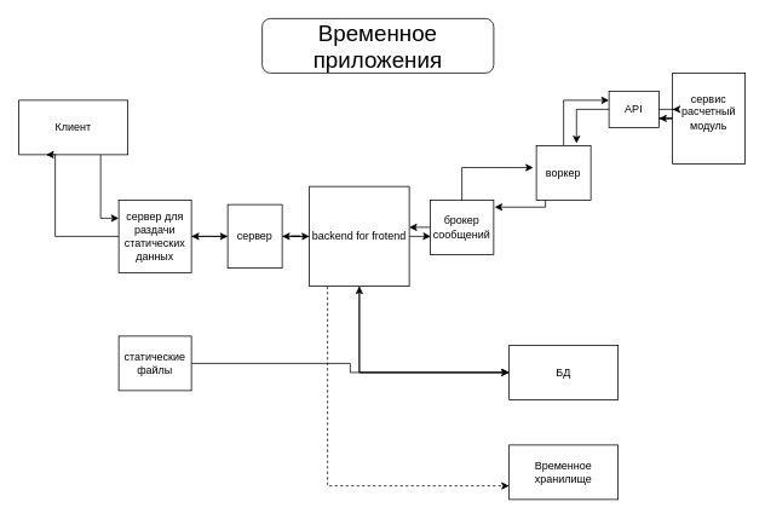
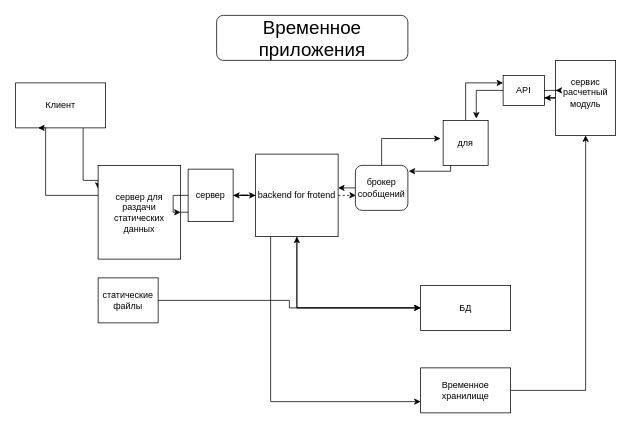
  <mxCell id="0" />
  <mxCell id="1" parent="0" />
  <mxCell id="2" value="&lt;font style=&quot;font-size: 25px;&quot;&gt;Временное приложения&lt;/font&gt;" style="rounded=1;whiteSpace=wrap;html=1;" parent="1" vertex="1"><mxGeometry x="288" y="20" width="255" height="60" as="geometry" /></mxCell>
  <mxCell id="3" style="edgeStyle=orthogonalEdgeStyle;rounded=0;orthogonalLoop=1;jettySize=auto;html=1;entryX=0;entryY=0.25;entryDx=0;entryDy=0;" edge="1" parent="1" source="4" target="7"><mxGeometry relative="1" as="geometry"><Array as="points"><mxPoint x="110" y="240" /></Array></mxGeometry></mxCell>
  <mxCell id="4" value="Клиент" style="rounded=0;whiteSpace=wrap;html=1;" parent="1" vertex="1"><mxGeometry x="20" y="110" width="120" height="60" as="geometry" /></mxCell>
  <mxCell id="5" style="edgeStyle=orthogonalEdgeStyle;rounded=0;orthogonalLoop=1;jettySize=auto;html=1;entryX=0;entryY=0.5;entryDx=0;entryDy=0;" edge="1" parent="1" source="7" target="16"><mxGeometry relative="1" as="geometry" /></mxCell>
  <mxCell id="6" style="edgeStyle=orthogonalEdgeStyle;rounded=0;orthogonalLoop=1;jettySize=auto;html=1;entryX=0.25;entryY=1;entryDx=0;entryDy=0;" edge="1" parent="1" source="7" target="4"><mxGeometry relative="1" as="geometry"><Array as="points"><mxPoint x="60" y="260" /></Array></mxGeometry></mxCell>
- <mxCell id="7" value="сервер для раздачи статических данных" style="whiteSpace=wrap;html=1;aspect=fixed;" parent="1" vertex="1"><mxGeometry x="130" y="220" width="80" height="80" as="geometry" /></mxCell>
+ <mxCell id="7" value="сервер для раздачи статических данных" style="whiteSpace=wrap;html=1;aspect=fixed;" parent="1" vertex="1"><mxGeometry x="130" y="220" width="110" height="125" as="geometry" /></mxCell>
  <mxCell id="8" style="edgeStyle=orthogonalEdgeStyle;rounded=0;orthogonalLoop=1;jettySize=auto;html=1;entryX=1;entryY=0.5;entryDx=0;entryDy=0;" edge="1" parent="1" source="11" target="16"><mxGeometry relative="1" as="geometry" /></mxCell>
  <mxCell id="9" style="edgeStyle=orthogonalEdgeStyle;rounded=0;orthogonalLoop=1;jettySize=auto;html=1;entryX=0;entryY=0.5;entryDx=0;entryDy=0;" edge="1" parent="1" source="11" target="24"><mxGeometry relative="1" as="geometry"><Array as="points"><mxPoint x="395" y="410" /></Array></mxGeometry></mxCell>
- <mxCell id="10" style="edgeStyle=orthogonalEdgeStyle;rounded=0;orthogonalLoop=1;jettySize=auto;html=1;entryX=0;entryY=0.75;entryDx=0;entryDy=0;dashed=1;" edge="1" parent="1" source="11" target="30"><mxGeometry relative="1" as="geometry"><Array as="points"><mxPoint x="360" y="535" /></Array></mxGeometry></mxCell>
+ <mxCell id="10" style="edgeStyle=orthogonalEdgeStyle;rounded=0;orthogonalLoop=1;jettySize=auto;html=1;entryX=0;entryY=0.75;entryDx=0;entryDy=0;" edge="1" parent="1" source="11" target="30"><mxGeometry relative="1" as="geometry"><Array as="points"><mxPoint x="360" y="535" /></Array></mxGeometry></mxCell>
  <mxCell id="11" value="backend for frotend" style="rounded=0;whiteSpace=wrap;html=1;" vertex="1" parent="1"><mxGeometry x="340" y="205" width="110" height="110" as="geometry" /></mxCell>
  <mxCell id="12" style="edgeStyle=orthogonalEdgeStyle;rounded=0;orthogonalLoop=1;jettySize=auto;html=1;" edge="1" parent="1" source="13" target="24"><mxGeometry relative="1" as="geometry" /></mxCell>
  <mxCell id="13" value="статические файлы" style="rounded=0;whiteSpace=wrap;html=1;" vertex="1" parent="1"><mxGeometry x="130" y="370" width="80" height="60" as="geometry" /></mxCell>
  <mxCell id="14" style="edgeStyle=orthogonalEdgeStyle;rounded=0;orthogonalLoop=1;jettySize=auto;html=1;entryX=1;entryY=0.5;entryDx=0;entryDy=0;" edge="1" parent="1" source="16" target="7"><mxGeometry relative="1" as="geometry" /></mxCell>
  <mxCell id="15" style="edgeStyle=orthogonalEdgeStyle;rounded=0;orthogonalLoop=1;jettySize=auto;html=1;entryX=0;entryY=0.5;entryDx=0;entryDy=0;" edge="1" parent="1" source="16" target="11"><mxGeometry relative="1" as="geometry" /></mxCell>
  <mxCell id="16" value="сервер" style="rounded=0;whiteSpace=wrap;html=1;" vertex="1" parent="1"><mxGeometry x="250" y="225" width="60" height="70" as="geometry" /></mxCell>
  <mxCell id="17" style="edgeStyle=orthogonalEdgeStyle;rounded=0;orthogonalLoop=1;jettySize=auto;html=1;entryX=1;entryY=0.75;entryDx=0;entryDy=0;" edge="1" parent="1" source="18" target="27"><mxGeometry relative="1" as="geometry" /></mxCell>
  <mxCell id="18" value="&lt;div&gt;сервис&lt;/div&gt;расчетный модуль&lt;div&gt;&lt;br&gt;&lt;/div&gt;" style="rounded=0;whiteSpace=wrap;html=1;" vertex="1" parent="1"><mxGeometry x="740" y="80" width="80" height="100" as="geometry" /></mxCell>
  <mxCell id="19" style="edgeStyle=orthogonalEdgeStyle;rounded=0;orthogonalLoop=1;jettySize=auto;html=1;" edge="1" parent="1" source="20"><mxGeometry relative="1" as="geometry"><mxPoint x="450" y="250" as="targetPoint" /></mxGeometry></mxCell>
- <mxCell id="20" value="брокер сообщений" style="rounded=0;whiteSpace=wrap;html=1;" vertex="1" parent="1"><mxGeometry x="473" y="220" width="70" height="60" as="geometry" /></mxCell>
+ <mxCell id="20" value="брокер сообщений" style="whiteSpace=wrap;html=1;rounded=1;" vertex="1" parent="1"><mxGeometry x="473" y="220" width="70" height="60" as="geometry" /></mxCell>
  <mxCell id="21" style="edgeStyle=orthogonalEdgeStyle;rounded=0;orthogonalLoop=1;jettySize=auto;html=1;entryX=0;entryY=0.25;entryDx=0;entryDy=0;" edge="1" parent="1" source="22" target="27"><mxGeometry relative="1" as="geometry"><Array as="points"><mxPoint x="620" y="110" /></Array></mxGeometry></mxCell>
- <mxCell id="22" value="воркер" style="rounded=0;whiteSpace=wrap;html=1;" vertex="1" parent="1"><mxGeometry x="590" y="160" width="60" height="60" as="geometry" /></mxCell>
+ <mxCell id="22" value="для" style="rounded=0;whiteSpace=wrap;html=1;" vertex="1" parent="1"><mxGeometry x="590" y="160" width="60" height="60" as="geometry" /></mxCell>
  <mxCell id="23" style="edgeStyle=orthogonalEdgeStyle;rounded=0;orthogonalLoop=1;jettySize=auto;html=1;entryX=0.5;entryY=1;entryDx=0;entryDy=0;" edge="1" parent="1" source="24" target="11"><mxGeometry relative="1" as="geometry" /></mxCell>
  <mxCell id="24" value="БД" style="rounded=0;whiteSpace=wrap;html=1;" vertex="1" parent="1"><mxGeometry x="560" y="380" width="120" height="60" as="geometry" /></mxCell>
- <mxCell id="25" style="edgeStyle=orthogonalEdgeStyle;rounded=0;orthogonalLoop=1;jettySize=auto;html=1;entryX=0.009;entryY=0.67;entryDx=0;entryDy=0;entryPerimeter=0;" edge="1" parent="1" source="11" target="20"><mxGeometry relative="1" as="geometry" /></mxCell>
+ <mxCell id="25" style="edgeStyle=orthogonalEdgeStyle;rounded=0;orthogonalLoop=1;jettySize=auto;html=1;entryX=0.009;entryY=0.67;entryDx=0;entryDy=0;entryPerimeter=0;dashed=1;" edge="1" parent="1" source="11" target="20"><mxGeometry relative="1" as="geometry" /></mxCell>
  <mxCell id="26" style="edgeStyle=orthogonalEdgeStyle;rounded=0;orthogonalLoop=1;jettySize=auto;html=1;entryX=-0.057;entryY=0.404;entryDx=0;entryDy=0;entryPerimeter=0;" edge="1" parent="1" source="20" target="22"><mxGeometry relative="1" as="geometry"><Array as="points"><mxPoint x="508" y="184" /></Array></mxGeometry></mxCell>
  <mxCell id="27" value="API" style="rounded=0;whiteSpace=wrap;html=1;" vertex="1" parent="1"><mxGeometry x="670" y="100" width="55" height="40" as="geometry" /></mxCell>
  <mxCell id="28" style="edgeStyle=orthogonalEdgeStyle;rounded=0;orthogonalLoop=1;jettySize=auto;html=1;entryX=0;entryY=0.401;entryDx=0;entryDy=0;entryPerimeter=0;" edge="1" parent="1" source="27" target="18"><mxGeometry relative="1" as="geometry" /></mxCell>
+ <mxCell id="29" style="edgeStyle=orthogonalEdgeStyle;rounded=0;orthogonalLoop=1;jettySize=auto;html=1;entryX=0.5;entryY=1;entryDx=0;entryDy=0;" edge="1" parent="1" source="30" target="18"><mxGeometry relative="1" as="geometry" /></mxCell>
  <mxCell id="30" value="Временное хранилище" style="rounded=0;whiteSpace=wrap;html=1;" vertex="1" parent="1"><mxGeometry x="560" y="490" width="120" height="60" as="geometry" /></mxCell>
  <mxCell id="31" style="edgeStyle=orthogonalEdgeStyle;rounded=0;orthogonalLoop=1;jettySize=auto;html=1;entryX=0.737;entryY=-0.042;entryDx=0;entryDy=0;entryPerimeter=0;" edge="1" parent="1" source="27" target="22"><mxGeometry relative="1" as="geometry" /></mxCell>
  <mxCell id="32" style="edgeStyle=orthogonalEdgeStyle;rounded=0;orthogonalLoop=1;jettySize=auto;html=1;entryX=1.015;entryY=0.13;entryDx=0;entryDy=0;entryPerimeter=0;" edge="1" parent="1" source="22" target="20"><mxGeometry relative="1" as="geometry"><Array as="points"><mxPoint x="600" y="228" /></Array></mxGeometry></mxCell>
